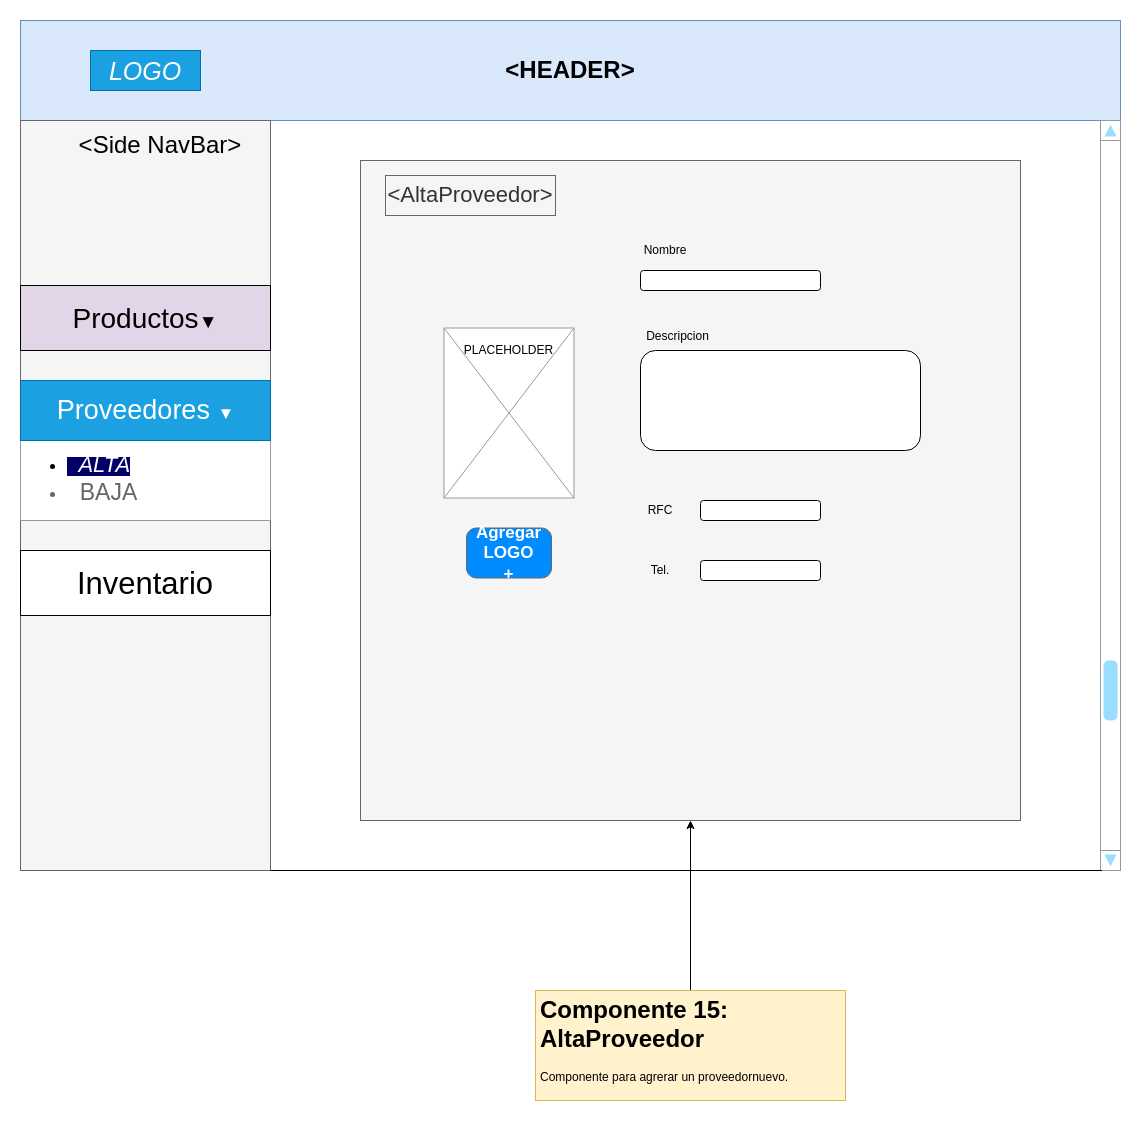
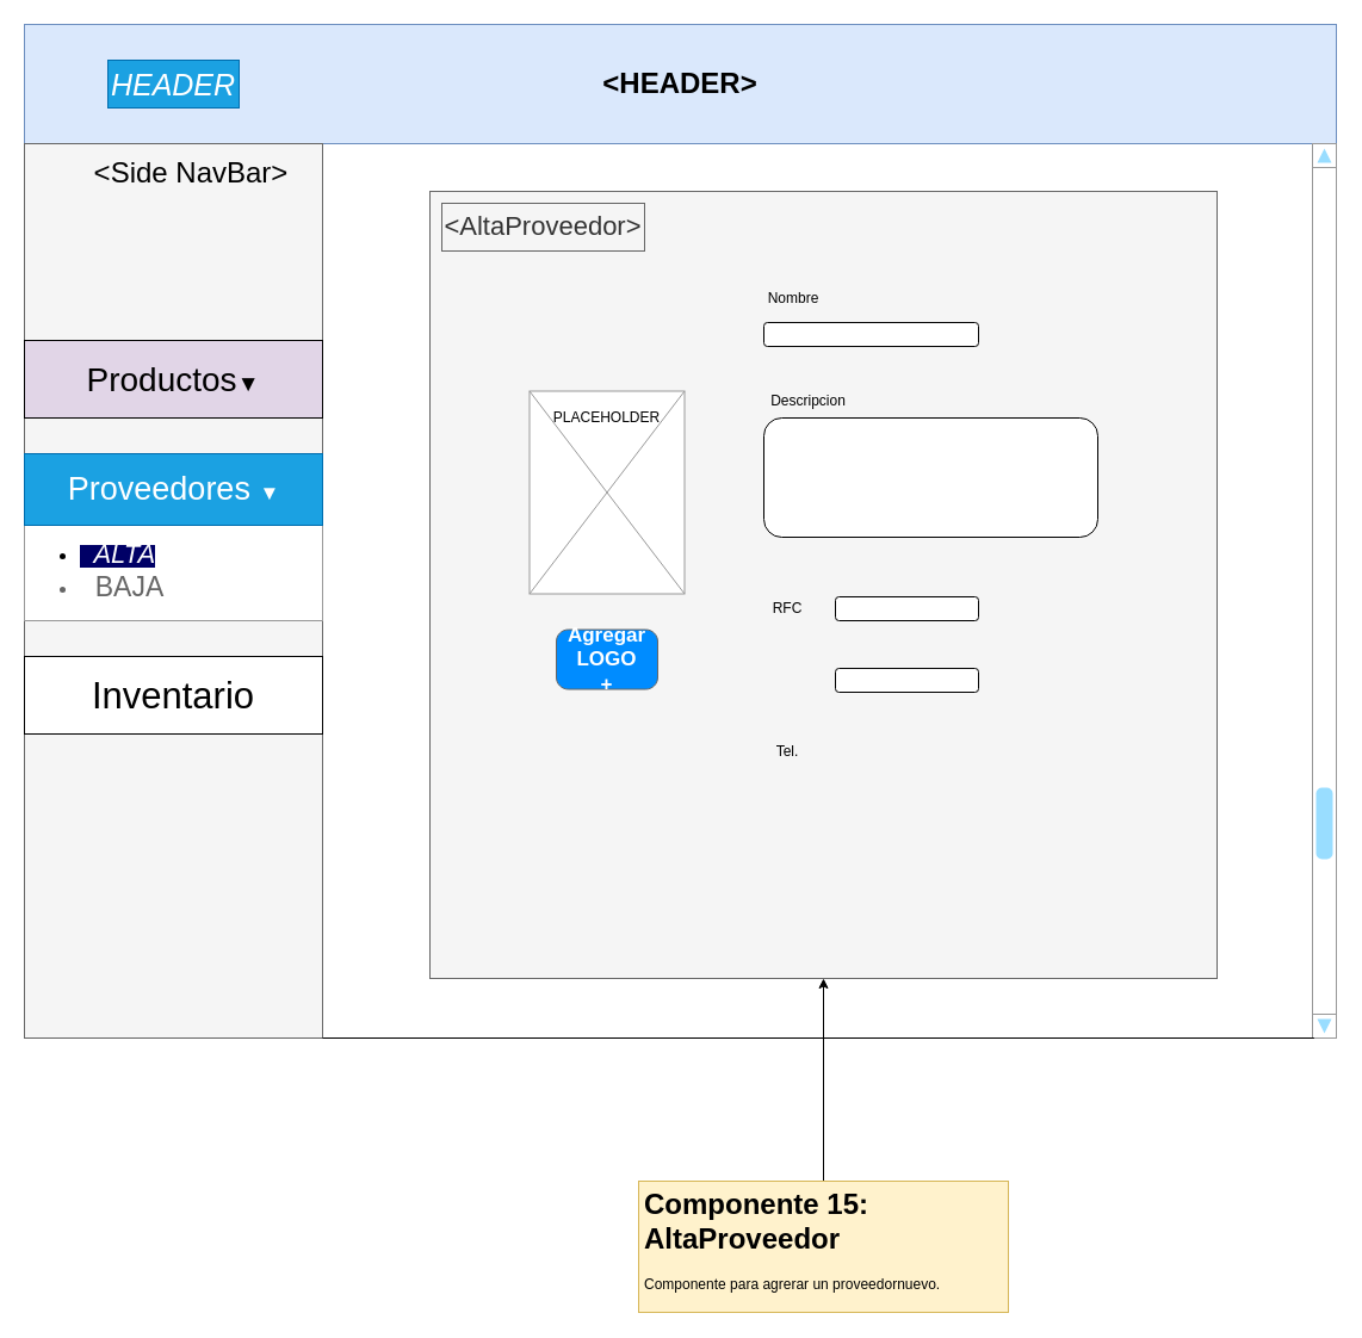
  <mxCell id="0" />
  <mxCell id="1" parent="0" />
  <mxCell id="2" value="&lt;h1&gt;&amp;lt;HEADER&amp;gt;&lt;br&gt;&lt;/h1&gt;" style="rounded=0;whiteSpace=wrap;html=1;fillColor=#dae8fc;strokeColor=#6c8ebf;" parent="1" vertex="1"><mxGeometry width="1100" height="100" as="geometry" x="20" y="20" /></mxCell>
  <mxCell id="3" value="" style="rounded=0;whiteSpace=wrap;html=1;fillColor=#f5f5f5;strokeColor=#666666;fontColor=#333333;" parent="1" vertex="1"><mxGeometry y="120" width="250" height="750" as="geometry" x="20" /></mxCell>
  <mxCell id="4" value="&lt;font style=&quot;font-size: 24px&quot;&gt;&amp;lt;Side NavBar&amp;gt;&lt;/font&gt;" style="text;html=1;strokeColor=none;fillColor=none;align=center;verticalAlign=middle;whiteSpace=wrap;rounded=0;" parent="1" vertex="1"><mxGeometry x="70" y="130" width="180" height="30" as="geometry" /></mxCell>
- <mxCell id="5" value="&lt;i&gt;&lt;font style=&quot;font-size: 25px&quot;&gt;LOGO&lt;/font&gt;&lt;/i&gt;" style="text;html=1;strokeColor=#006EAF;fillColor=#1ba1e2;align=center;verticalAlign=middle;whiteSpace=wrap;rounded=0;fontColor=#ffffff;" parent="1" vertex="1"><mxGeometry x="90" y="50" width="110" height="40" as="geometry" /></mxCell>
+ <mxCell id="5" value="&lt;i&gt;&lt;font style=&quot;font-size: 25px&quot;&gt;HEADER&lt;/font&gt;&lt;/i&gt;" style="text;html=1;strokeColor=#006EAF;fillColor=#1ba1e2;align=center;verticalAlign=middle;whiteSpace=wrap;rounded=0;fontColor=#ffffff;" parent="1" vertex="1"><mxGeometry x="90" y="50" width="110" height="40" as="geometry" /></mxCell>
  <mxCell id="6" value="" style="verticalLabelPosition=bottom;shadow=0;dashed=0;align=center;html=1;verticalAlign=top;strokeWidth=1;shape=mxgraph.mockup.navigation.scrollBar;strokeColor=#999999;barPos=20;fillColor2=#99ddff;strokeColor2=none;direction=north;" parent="1" vertex="1"><mxGeometry x="1100" y="120" width="20" height="750" as="geometry" /></mxCell>
  <mxCell id="7" value="&lt;font style=&quot;font-size: 28px&quot;&gt;Provedores &lt;/font&gt;&lt;font style=&quot;font-size: 19px&quot;&gt;▼&lt;/font&gt;" style="rounded=0;whiteSpace=wrap;html=1;" parent="1" vertex="1"><mxGeometry y="380" width="250" height="65" as="geometry" x="20" /></mxCell>
  <mxCell id="8" value="&lt;font style=&quot;font-size: 31px&quot;&gt;Inventario&lt;/font&gt;" style="rounded=0;whiteSpace=wrap;html=1;" parent="1" vertex="1"><mxGeometry y="550" width="250" height="65" as="geometry" x="20" /></mxCell>
  <mxCell id="9" value="" style="endArrow=none;html=1;exitX=1;exitY=1;exitDx=0;exitDy=0;entryX=0;entryY=0.07;entryDx=0;entryDy=0;entryPerimeter=0;" parent="1" source="3" target="6" edge="1"><mxGeometry width="50" height="50" relative="1" as="geometry"><mxPoint x="300" y="890" as="sourcePoint" /><mxPoint x="350" y="840" as="targetPoint" /></mxGeometry></mxCell>
  <mxCell id="10" value="" style="whiteSpace=wrap;html=1;aspect=fixed;fillColor=#f5f5f5;strokeColor=#666666;fontColor=#333333;" parent="1" vertex="1"><mxGeometry x="360" y="160" width="660" height="660" as="geometry" /></mxCell>
  <mxCell id="11" value="" style="verticalLabelPosition=bottom;shadow=0;dashed=0;align=center;html=1;verticalAlign=top;strokeWidth=1;shape=mxgraph.mockup.graphics.simpleIcon;strokeColor=#999999;fillColor=#FFFFFF;" parent="1" vertex="1"><mxGeometry x="443.5" y="327.5" width="130" height="170" as="geometry" /></mxCell>
- <mxCell id="12" value="&lt;font style=&quot;font-size: 22px&quot;&gt;&amp;lt;AltaProveedor&amp;gt;&lt;/font&gt;" style="text;html=1;align=center;verticalAlign=middle;whiteSpace=wrap;rounded=0;fillColor=#f5f5f5;strokeColor=#666666;fontColor=#333333;" parent="1" vertex="1"><mxGeometry x="385" y="175" width="170" height="40" as="geometry" /></mxCell>
+ <mxCell id="12" value="&lt;font style=&quot;font-size: 22px&quot;&gt;&amp;lt;AltaProveedor&amp;gt;&lt;/font&gt;" style="text;html=1;align=center;verticalAlign=middle;whiteSpace=wrap;rounded=0;fillColor=#f5f5f5;strokeColor=#666666;fontColor=#333333;" parent="1" vertex="1"><mxGeometry x="370" y="170" width="170" height="40" as="geometry" /></mxCell>
  <mxCell id="13" value="&lt;div&gt;Agregar &lt;br&gt;&lt;/div&gt;&lt;div&gt;LOGO&lt;br&gt;&lt;/div&gt;&lt;div&gt;+&lt;br&gt;&lt;/div&gt;" style="strokeWidth=1;shadow=0;dashed=0;align=center;html=1;shape=mxgraph.mockup.buttons.button;strokeColor=#666666;fontColor=#ffffff;mainText=;buttonStyle=round;fontSize=17;fontStyle=1;fillColor=#008cff;whiteSpace=wrap;" parent="1" vertex="1"><mxGeometry x="466" y="527.5" width="85" height="50" as="geometry" /></mxCell>
  <mxCell id="14" value="Nombre" style="text;html=1;strokeColor=none;fillColor=none;align=center;verticalAlign=middle;whiteSpace=wrap;rounded=0;" parent="1" vertex="1"><mxGeometry x="630" y="240" width="70" height="20" as="geometry" /></mxCell>
  <mxCell id="15" value="&lt;div&gt;Descripcion&lt;/div&gt;&lt;div&gt;&lt;br&gt;&lt;/div&gt;" style="text;html=1;strokeColor=none;fillColor=none;align=center;verticalAlign=middle;whiteSpace=wrap;rounded=0;" parent="1" vertex="1"><mxGeometry x="630" y="325" width="95" height="35" as="geometry" /></mxCell>
  <mxCell id="16" value="" style="rounded=1;whiteSpace=wrap;html=1;fillColor=#FFFFFF;" parent="1" vertex="1"><mxGeometry x="640" y="270" width="180" height="20" as="geometry" /></mxCell>
  <mxCell id="17" value="" style="rounded=1;whiteSpace=wrap;html=1;fillColor=#FFFFFF;" parent="1" vertex="1"><mxGeometry x="640" y="350" width="280" height="100" as="geometry" /></mxCell>
  <mxCell id="18" value="RFC" style="text;html=1;strokeColor=none;fillColor=none;align=center;verticalAlign=middle;whiteSpace=wrap;rounded=0;" parent="1" vertex="1"><mxGeometry x="640" y="500" width="40" height="20" as="geometry" /></mxCell>
  <mxCell id="19" value="" style="rounded=1;whiteSpace=wrap;html=1;fillColor=#FFFFFF;" parent="1" vertex="1"><mxGeometry x="700" y="500" width="120" height="20" as="geometry" /></mxCell>
  <mxCell id="20" value="PLACEHOLDER" style="text;html=1;strokeColor=none;fillColor=none;align=center;verticalAlign=middle;whiteSpace=wrap;rounded=0;" parent="1" vertex="1"><mxGeometry x="477" y="340" width="63" height="20" as="geometry" /></mxCell>
  <mxCell id="21" style="edgeStyle=orthogonalEdgeStyle;rounded=0;orthogonalLoop=1;jettySize=auto;html=1;entryX=0.5;entryY=1;entryDx=0;entryDy=0;" parent="1" source="22" target="10" edge="1"><mxGeometry relative="1" as="geometry" /></mxCell>
  <mxCell id="22" value="&lt;h1&gt;Componente 15: AltaProveedor&lt;br&gt;&lt;/h1&gt;&lt;p&gt;Componente para agrerar un proveedornuevo.&lt;br&gt;&lt;/p&gt;" style="text;html=1;strokeColor=#d6b656;fillColor=#fff2cc;spacing=5;spacingTop=-20;whiteSpace=wrap;overflow=hidden;rounded=0;" parent="1" vertex="1"><mxGeometry x="535" y="990" width="310" height="110" as="geometry" /></mxCell>
- <mxCell id="23" value="Tel." style="text;html=1;strokeColor=none;fillColor=none;align=center;verticalAlign=middle;whiteSpace=wrap;rounded=0;" parent="1" vertex="1"><mxGeometry x="640" y="560" width="40" height="20" as="geometry" /></mxCell>
+ <mxCell id="23" value="Tel." style="text;html=1;strokeColor=none;fillColor=none;align=center;verticalAlign=middle;whiteSpace=wrap;rounded=0;" parent="1" vertex="1"><mxGeometry x="640" y="620" width="40" height="20" as="geometry" /></mxCell>
  <mxCell id="24" value="" style="rounded=1;whiteSpace=wrap;html=1;fillColor=#FFFFFF;" parent="1" vertex="1"><mxGeometry x="700" y="560" width="120" height="20" as="geometry" /></mxCell>
  <mxCell id="25" value="" style="strokeWidth=1;shadow=0;dashed=0;align=center;html=1;shape=mxgraph.mockup.forms.rrect;rSize=0;strokeColor=#999999;fillColor=#ffffff;" parent="1" vertex="1"><mxGeometry y="380" width="250" height="140" as="geometry" x="20" /></mxCell>
  <mxCell id="26" value="&lt;font style=&quot;font-size: 27px&quot;&gt;Proveedores &lt;/font&gt;▼" style="strokeWidth=1;shadow=0;dashed=0;align=center;html=1;shape=mxgraph.mockup.forms.rrect;rSize=0;strokeColor=#006EAF;fontSize=17;fillColor=#1ba1e2;resizeWidth=1;fontColor=#ffffff;" parent="25" vertex="1"><mxGeometry width="250" height="60" relative="1" as="geometry"><mxPoint as="offset" /></mxGeometry></mxCell>
  <mxCell id="27" value="&lt;ul&gt;&lt;li&gt;&lt;span style=&quot;background-color: rgb(0 , 0 , 102)&quot;&gt;&lt;font color=&quot;#FFFFFF&quot;&gt;&lt;i&gt;&lt;font style=&quot;font-size: 22px&quot;&gt;&lt;span style=&quot;background-color: transparent&quot;&gt;&amp;nbsp; ALTA&lt;/span&gt;&lt;br&gt;&lt;/font&gt;&lt;/i&gt;&lt;/font&gt;&lt;/span&gt;&lt;/li&gt;&lt;/ul&gt;" style="strokeWidth=1;shadow=0;dashed=0;align=center;html=1;shape=mxgraph.mockup.forms.anchor;fontSize=17;align=left;spacingLeft=5;resizeWidth=1;fillColor=#dae8fc;strokeColor=#6c8ebf;" parent="25" vertex="1"><mxGeometry y="70" width="250" height="30" as="geometry" /></mxCell>
  <mxCell id="28" value="&lt;ul&gt;&lt;li&gt;&lt;font style=&quot;font-size: 23px&quot;&gt;&amp;nbsp; BAJA&lt;br&gt;&lt;/font&gt;&lt;/li&gt;&lt;/ul&gt;" style="strokeWidth=1;shadow=0;dashed=0;align=center;html=1;shape=mxgraph.mockup.forms.anchor;fontSize=17;fontColor=#666666;align=left;spacingLeft=5;resizeWidth=1;" parent="25" vertex="1"><mxGeometry y="100.005" width="250" height="24.706" as="geometry" /></mxCell>
  <mxCell id="29" value="&lt;font style=&quot;font-size: 28px&quot;&gt;Productos&lt;/font&gt;&lt;font style=&quot;font-size: 19px&quot;&gt;▼&lt;/font&gt;" style="rounded=0;whiteSpace=wrap;html=1;fillColor=#e1d5e7;" parent="1" vertex="1"><mxGeometry y="285" width="250" height="65" as="geometry" x="20" /></mxCell>
